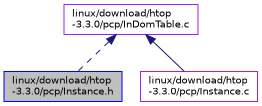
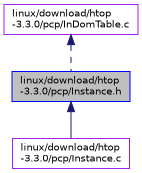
  digraph {
    node [color=purple fillcolor=white fontname=Helvetica fontsize=10 shape=record style=filled]
    edge [color=midnightblue dir=back fontname=Helvetica fontsize=10 labelfontname=Helvetica labelfontsize=10]
    n1 [color=blue fillcolor=grey75 fontcolor=black height=0.2 label="linux/download/htop\l-3.3.0/pcp/Instance.h" width=0.4]
    n2 [height=0.2 label="linux/download/htop\l-3.3.0/pcp/Instance.c" width=0.4]
    n3 [height=0.2 label="linux/download/htop\l-3.3.0/pcp/InDomTable.c" width=0.4]
-   n3 -> n2 [style=solid]
+   n1 -> n2 [style=solid]
    n3 -> n1 [style=dashed]
  }
